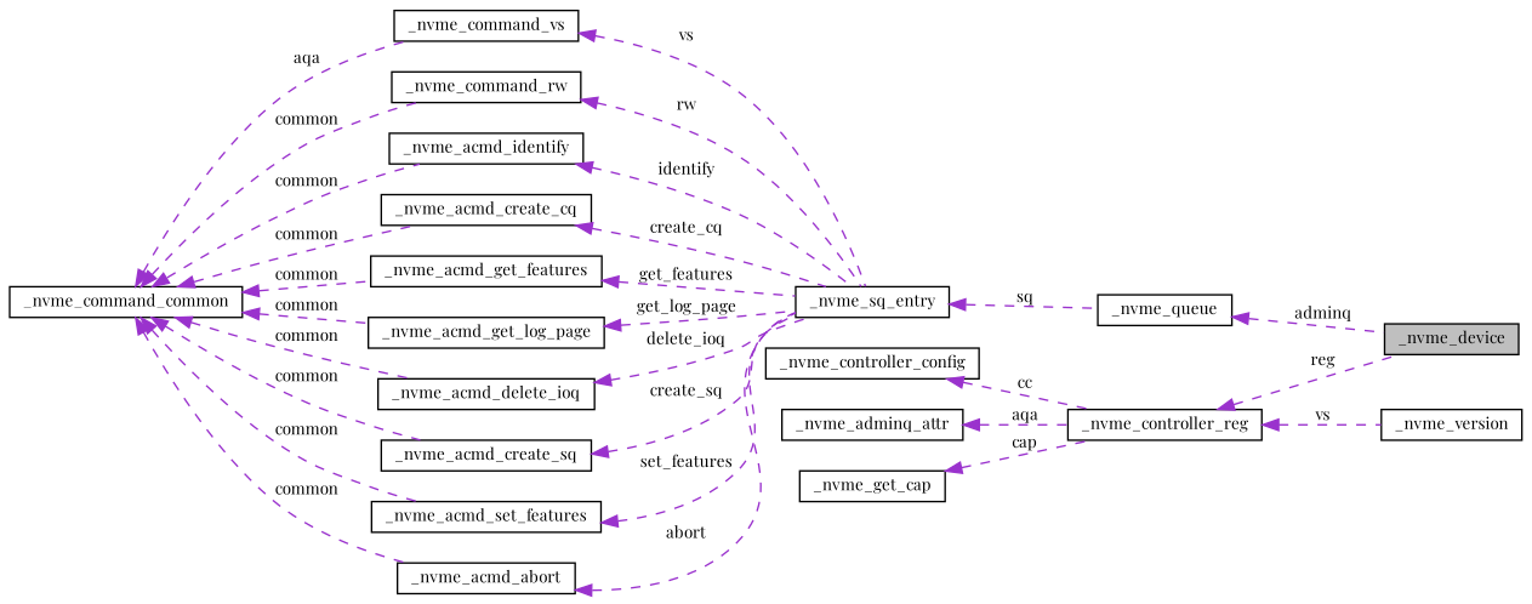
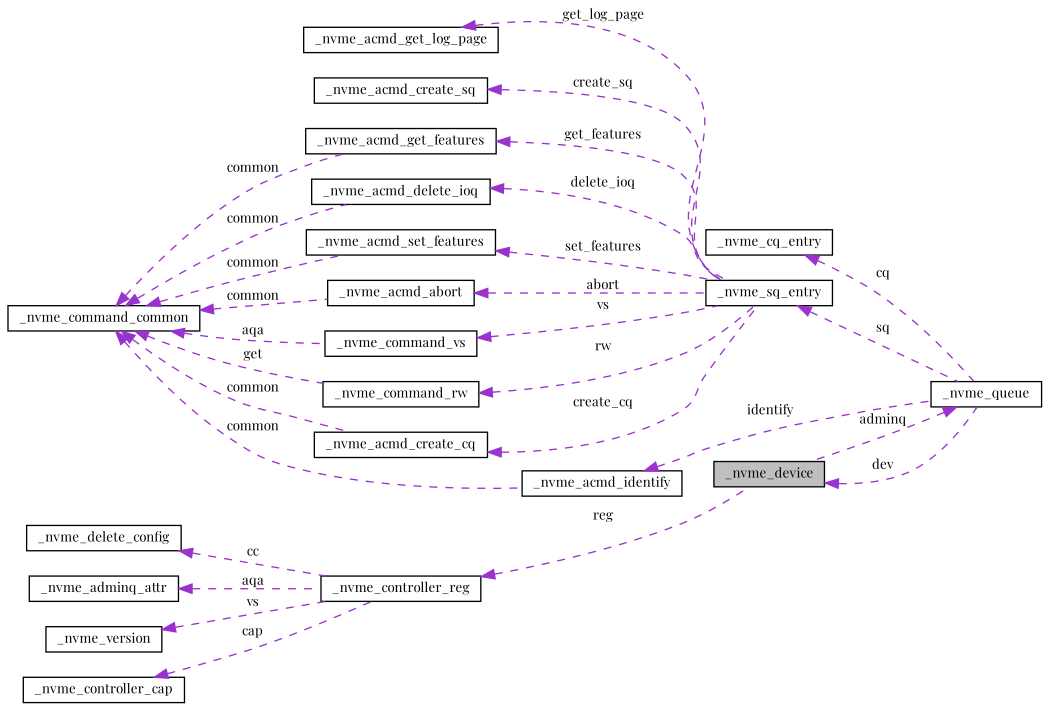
  digraph {
    fontname="Playfair Display"
    rankdir=LR
    node [color=black fillcolor=white fontname="Playfair Display" fontsize=10 shape=record style=filled]
    edge [color=darkorchid3 dir=back fontname="Playfair Display" fontsize=10 labelfontname=Helvetica labelfontsize=10 style=dashed]
    n1 [fillcolor=grey75 fontcolor=black height=0.2 label=_nvme_device width=0.4]
    n2 [height=0.2 label=_nvme_queue width=0.4]
    n3 [height=0.2 label=_nvme_controller_reg width=0.4]
-   n4 [height=0.2 label=_nvme_controller_config width=0.4]
+   n4 [height=0.2 label=_nvme_delete_config width=0.4]
    n5 [height=0.2 label=_nvme_adminq_attr width=0.4]
    n6 [height=0.2 label=_nvme_version width=0.4]
-   n7 [height=0.2 label=_nvme_get_cap width=0.4]
+   n7 [height=0.2 label=_nvme_controller_cap width=0.4]
+   n8 [height=0.2 label=_nvme_cq_entry width=0.4]
    n9 [height=0.2 label=_nvme_sq_entry width=0.4]
    n10 [height=0.2 label=_nvme_command_vs width=0.4]
    n11 [height=0.2 label=_nvme_command_common width=0.4]
    n12 [height=0.2 label=_nvme_command_rw width=0.4]
    n13 [height=0.2 label=_nvme_acmd_identify width=0.4]
    n14 [height=0.2 label=_nvme_acmd_create_cq width=0.4]
    n15 [height=0.2 label=_nvme_acmd_get_features width=0.4]
    n16 [height=0.2 label=_nvme_acmd_get_log_page width=0.4]
    n17 [height=0.2 label=_nvme_acmd_delete_ioq width=0.4]
    n18 [height=0.2 label=_nvme_acmd_create_sq width=0.4]
    n19 [height=0.2 label=_nvme_acmd_set_features width=0.4]
    n20 [height=0.2 label=_nvme_acmd_abort width=0.4]
+   n1 -> n2 [label=" dev"]
    n2 -> n1 [label=" adminq"]
    n3 -> n1 [label=" reg"]
    n4 -> n3 [label=" cc"]
    n5 -> n3 [label=" aqa"]
-   n3 -> n6 [label=" vs"]
+   n6 -> n3 [label=" vs"]
    n7 -> n3 [label=" cap"]
+   n8 -> n2 [label=" cq"]
    n9 -> n2 [label=" sq"]
    n10 -> n9 [label=" vs"]
    n11 -> n10 [label=" aqa"]
-   n11 -> n12 [label=" common"]
+   n11 -> n12 [label=" get"]
    n11 -> n13 [label=" common"]
    n11 -> n14 [label=" common"]
    n11 -> n15 [label=" common"]
-   n11 -> n16 [label=" common"]
    n11 -> n17 [label=" common"]
-   n11 -> n18 [label=" common"]
    n11 -> n19 [label=" common"]
    n11 -> n20 [label=" common"]
    n12 -> n9 [label=" rw"]
-   n13 -> n9 [label=" identify"]
+   n13 -> n2 [label=" identify"]
    n14 -> n9 [label=" create_cq"]
    n15 -> n9 [label=" get_features"]
    n16 -> n9 [label=" get_log_page"]
    n17 -> n9 [label=" delete_ioq"]
    n18 -> n9 [label=" create_sq"]
    n19 -> n9 [label=" set_features"]
    n20 -> n9 [label=" abort"]
  }
